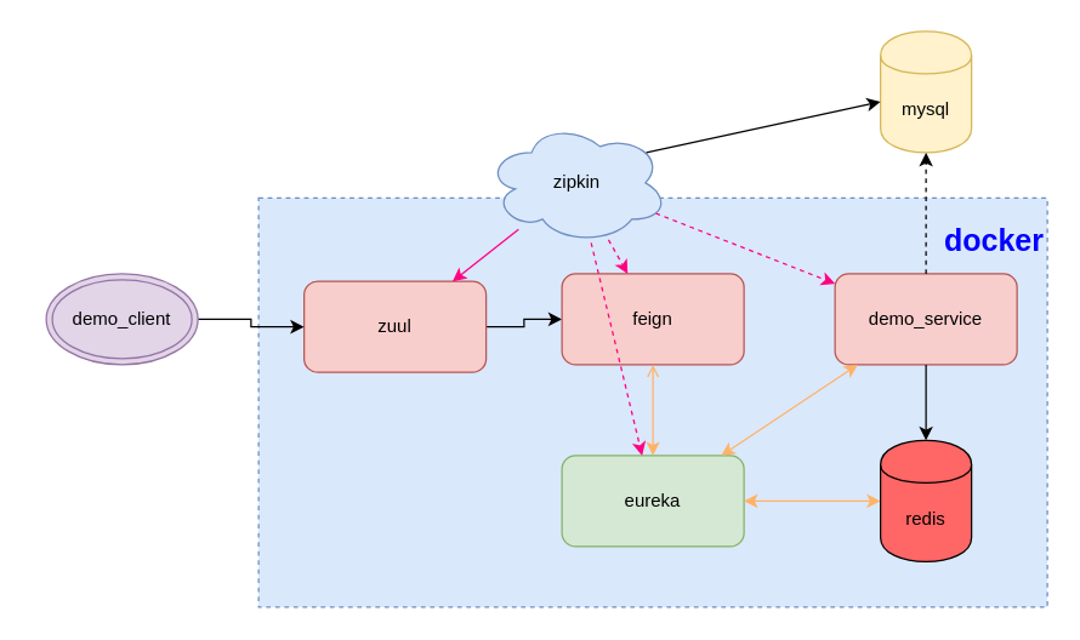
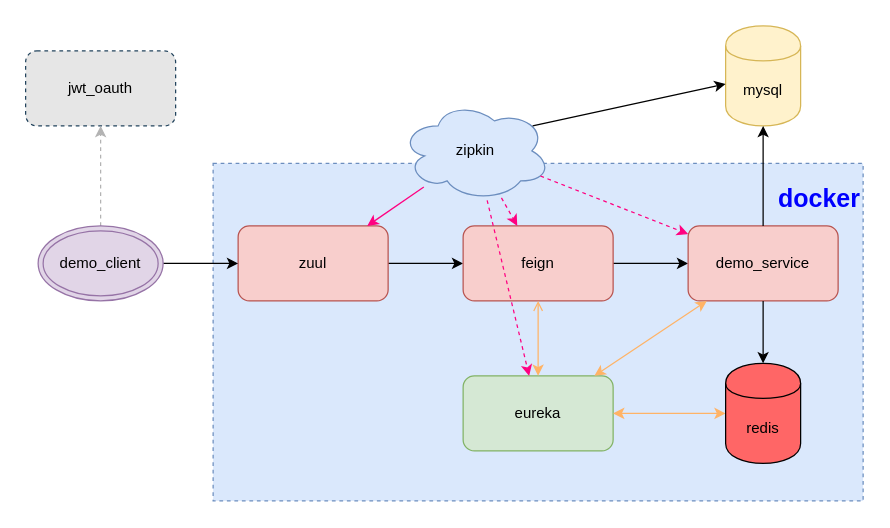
  <mxCell id="0" />
  <mxCell id="1" parent="0" />
  <mxCell id="2" value="&lt;b style=&quot;font-size: 20px&quot;&gt;&lt;font color=&quot;#0000ff&quot;&gt;docker&lt;/font&gt;&lt;br&gt;&lt;br&gt;&lt;br&gt;&lt;br&gt;&lt;br&gt;&lt;br&gt;&lt;br&gt;&lt;br&gt;&lt;br&gt;&lt;br&gt;&lt;/b&gt;" style="rounded=0;whiteSpace=wrap;html=1;dashed=1;fillColor=#dae8fc;align=right;strokeColor=#6c8ebf;" parent="1" vertex="1"><mxGeometry x="170" y="130" width="520" height="270" as="geometry" /></mxCell>
+ <mxCell id="3" value="jwt_oauth" style="rounded=1;whiteSpace=wrap;html=1;fillColor=#E6E6E6;strokeColor=#23445d;dashed=1;" parent="1" vertex="1"><mxGeometry x="20" y="40" width="120" height="60" as="geometry" /></mxCell>
  <mxCell id="4" value="" style="edgeStyle=orthogonalEdgeStyle;rounded=0;orthogonalLoop=1;jettySize=auto;html=1;" parent="1" source="5" target="7" edge="1"><mxGeometry relative="1" as="geometry" /></mxCell>
- <mxCell id="5" value="zuul&lt;br&gt;" style="rounded=1;whiteSpace=wrap;html=1;fillColor=#f8cecc;strokeColor=#b85450;" parent="1" vertex="1"><mxGeometry x="200" y="185" width="120" height="60" as="geometry" /></mxCell>
+ <mxCell id="5" value="zuul&lt;br&gt;" style="rounded=1;whiteSpace=wrap;html=1;fillColor=#f8cecc;strokeColor=#b85450;" parent="1" vertex="1"><mxGeometry x="190" y="180" width="120" height="60" as="geometry" /></mxCell>
+ <mxCell id="6" value="" style="edgeStyle=orthogonalEdgeStyle;rounded=0;orthogonalLoop=1;jettySize=auto;html=1;strokeColor=#000000;" parent="1" source="7" target="8" edge="1"><mxGeometry relative="1" as="geometry" /></mxCell>
  <mxCell id="7" value="feign" style="rounded=1;whiteSpace=wrap;html=1;fillColor=#f8cecc;strokeColor=#b85450;" parent="1" vertex="1"><mxGeometry x="370" y="180" width="120" height="60" as="geometry" /></mxCell>
  <mxCell id="8" value="demo_service&lt;br&gt;" style="rounded=1;whiteSpace=wrap;html=1;fillColor=#f8cecc;strokeColor=#b85450;" parent="1" vertex="1"><mxGeometry x="550" y="180" width="120" height="60" as="geometry" /></mxCell>
+ <mxCell id="9" value="" style="edgeStyle=orthogonalEdgeStyle;rounded=0;orthogonalLoop=1;jettySize=auto;html=1;dashed=1;strokeColor=#B3B3B3;" parent="1" source="11" target="3" edge="1"><mxGeometry relative="1" as="geometry" /></mxCell>
  <mxCell id="10" value="" style="edgeStyle=orthogonalEdgeStyle;rounded=0;orthogonalLoop=1;jettySize=auto;html=1;strokeColor=#000000;" parent="1" source="11" target="5" edge="1"><mxGeometry relative="1" as="geometry" /></mxCell>
  <mxCell id="11" value="demo_client" style="ellipse;shape=doubleEllipse;whiteSpace=wrap;html=1;fillColor=#e1d5e7;strokeColor=#9673a6;" parent="1" vertex="1"><mxGeometry x="30" y="180" width="100" height="60" as="geometry" /></mxCell>
  <mxCell id="12" value="eureka" style="rounded=1;whiteSpace=wrap;html=1;fillColor=#d5e8d4;align=center;strokeColor=#82b366;" parent="1" vertex="1"><mxGeometry x="370" y="300" width="120" height="60" as="geometry" /></mxCell>
  <mxCell id="13" value="" style="endArrow=classic;startArrow=classic;html=1;strokeColor=#FFB366;" parent="1" source="12" target="16" edge="1"><mxGeometry width="50" height="50" relative="1" as="geometry"><mxPoint x="55" y="390" as="sourcePoint" /><mxPoint x="105" y="340" as="targetPoint" /></mxGeometry></mxCell>
  <mxCell id="14" value="" style="endArrow=open;startArrow=classic;html=1;strokeColor=#FFB366;" parent="1" source="12" target="7" edge="1"><mxGeometry width="50" height="50" relative="1" as="geometry"><mxPoint x="40" y="410" as="sourcePoint" /><mxPoint x="80" y="370" as="targetPoint" /></mxGeometry></mxCell>
  <mxCell id="15" value="" style="endArrow=classic;startArrow=classic;html=1;strokeColor=#FFB366;" parent="1" source="12" target="8" edge="1"><mxGeometry width="50" height="50" relative="1" as="geometry"><mxPoint x="80" y="430" as="sourcePoint" /><mxPoint x="130" y="380" as="targetPoint" /></mxGeometry></mxCell>
  <mxCell id="16" value="redis" style="shape=cylinder;whiteSpace=wrap;html=1;boundedLbl=1;backgroundOutline=1;fillColor=#FF6666;align=center;" parent="1" vertex="1"><mxGeometry x="580" y="290" width="60" height="80" as="geometry" /></mxCell>
  <mxCell id="17" value="" style="endArrow=classic;html=1;strokeColor=#000000;" parent="1" source="8" target="16" edge="1"><mxGeometry width="50" height="50" relative="1" as="geometry"><mxPoint x="20" y="470" as="sourcePoint" /><mxPoint x="70" y="420" as="targetPoint" /></mxGeometry></mxCell>
  <mxCell id="18" value="mysql" style="shape=cylinder;whiteSpace=wrap;html=1;boundedLbl=1;backgroundOutline=1;fillColor=#fff2cc;align=center;strokeColor=#d6b656;" parent="1" vertex="1"><mxGeometry x="580" y="20" width="60" height="80" as="geometry" /></mxCell>
- <mxCell id="19" value="" style="endArrow=classic;html=1;strokeColor=#000000;dashed=1;" parent="1" source="8" target="18" edge="1"><mxGeometry width="50" height="50" relative="1" as="geometry"><mxPoint x="20" y="470" as="sourcePoint" /><mxPoint x="70" y="420" as="targetPoint" /></mxGeometry></mxCell>
+ <mxCell id="19" value="" style="endArrow=classic;html=1;strokeColor=#000000;" parent="1" source="8" target="18" edge="1"><mxGeometry width="50" height="50" relative="1" as="geometry"><mxPoint x="20" y="470" as="sourcePoint" /><mxPoint x="70" y="420" as="targetPoint" /></mxGeometry></mxCell>
  <mxCell id="20" value="zipkin" style="ellipse;shape=cloud;whiteSpace=wrap;html=1;fillColor=#dae8fc;align=center;strokeColor=#6c8ebf;" vertex="1" parent="1"><mxGeometry x="320" y="80" width="120" height="80" as="geometry" /></mxCell>
  <mxCell id="21" value="" style="endArrow=classic;html=1;strokeColor=#FF0080;dashed=0;" edge="1" parent="1" source="20" target="5"><mxGeometry width="50" height="50" relative="1" as="geometry"><mxPoint x="20" y="470" as="sourcePoint" /><mxPoint x="70" y="420" as="targetPoint" /></mxGeometry></mxCell>
  <mxCell id="22" value="" style="endArrow=classic;html=1;strokeColor=#FF0080;dashed=1;" edge="1" parent="1" source="20" target="7"><mxGeometry width="50" height="50" relative="1" as="geometry"><mxPoint x="80" y="380" as="sourcePoint" /><mxPoint x="130" y="330" as="targetPoint" /></mxGeometry></mxCell>
  <mxCell id="23" value="" style="endArrow=classic;html=1;strokeColor=#FF0080;dashed=1;" edge="1" parent="1" source="20" target="8"><mxGeometry width="50" height="50" relative="1" as="geometry"><mxPoint x="60" y="400" as="sourcePoint" /><mxPoint x="110" y="350" as="targetPoint" /></mxGeometry></mxCell>
  <mxCell id="24" value="" style="endArrow=classic;html=1;strokeColor=#FF0080;dashed=1;" edge="1" parent="1" source="20" target="12"><mxGeometry width="50" height="50" relative="1" as="geometry"><mxPoint x="40" y="400" as="sourcePoint" /><mxPoint x="90" y="350" as="targetPoint" /></mxGeometry></mxCell>
  <mxCell id="25" value="" style="endArrow=classic;html=1;strokeColor=#000000;exitX=0.88;exitY=0.25;exitDx=0;exitDy=0;exitPerimeter=0;" edge="1" parent="1" source="20" target="18"><mxGeometry width="50" height="50" relative="1" as="geometry"><mxPoint x="20" y="470" as="sourcePoint" /><mxPoint x="70" y="420" as="targetPoint" /></mxGeometry></mxCell>
